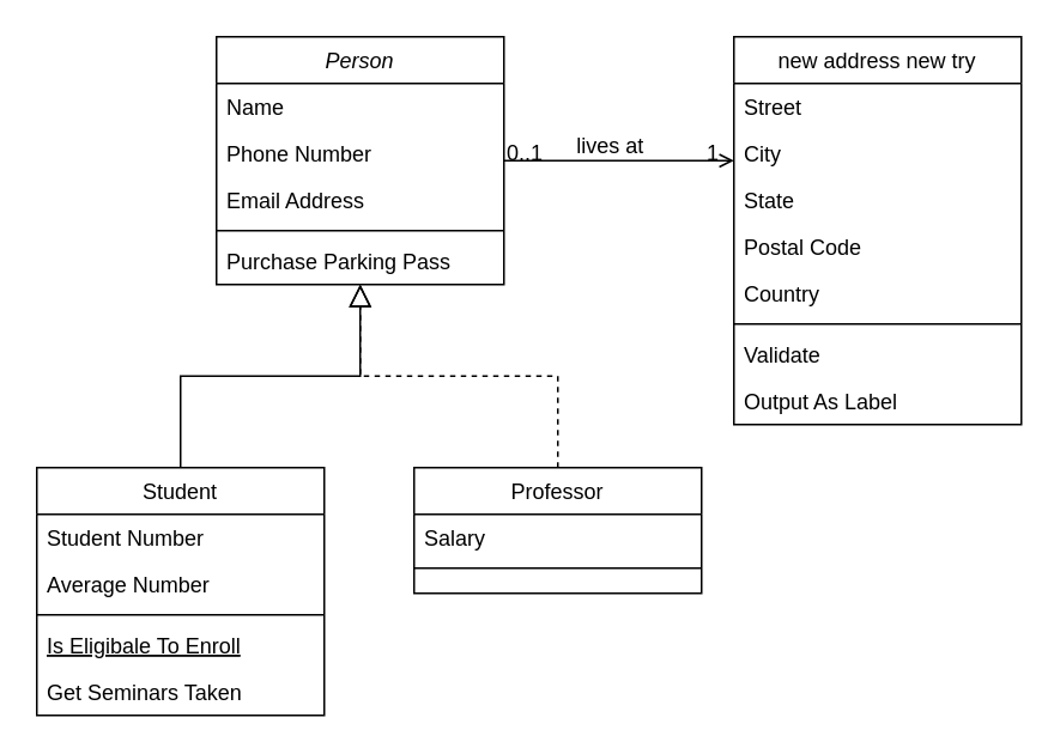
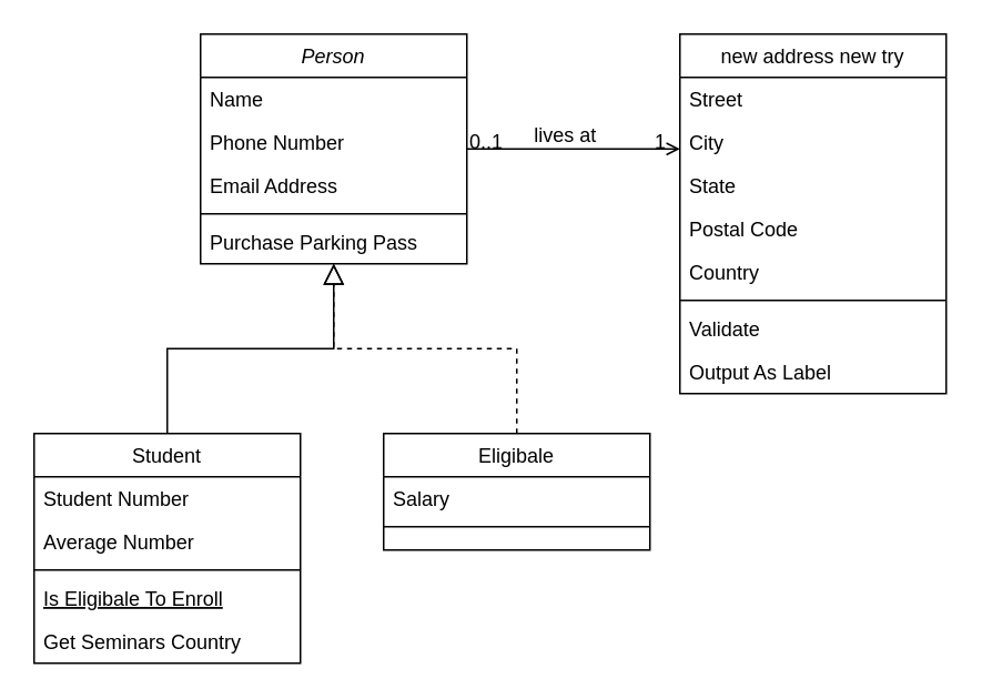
  <mxCell id="0" />
  <mxCell id="1" parent="0" />
  <mxCell id="2" value="Person" style="swimlane;fontStyle=2;align=center;verticalAlign=top;childLayout=stackLayout;horizontal=1;startSize=26;horizontalStack=0;resizeParent=1;resizeLast=0;collapsible=1;marginBottom=0;rounded=0;shadow=0;strokeWidth=1;" parent="1" vertex="1"><mxGeometry x="120" y="20" width="160" height="138" as="geometry"><mxRectangle x="230" y="140" width="160" height="26" as="alternateBounds" /></mxGeometry></mxCell>
  <mxCell id="3" value="Name" style="text;align=left;verticalAlign=top;spacingLeft=4;spacingRight=4;overflow=hidden;rotatable=0;points=[[0,0.5],[1,0.5]];portConstraint=eastwest;" parent="2" vertex="1"><mxGeometry y="26" width="160" height="26" as="geometry" /></mxCell>
  <mxCell id="4" value="Phone Number" style="text;align=left;verticalAlign=top;spacingLeft=4;spacingRight=4;overflow=hidden;rotatable=0;points=[[0,0.5],[1,0.5]];portConstraint=eastwest;rounded=0;shadow=0;html=0;" parent="2" vertex="1"><mxGeometry y="52" width="160" height="26" as="geometry" /></mxCell>
  <mxCell id="5" value="Email Address" style="text;align=left;verticalAlign=top;spacingLeft=4;spacingRight=4;overflow=hidden;rotatable=0;points=[[0,0.5],[1,0.5]];portConstraint=eastwest;rounded=0;shadow=0;html=0;" parent="2" vertex="1"><mxGeometry y="78" width="160" height="26" as="geometry" /></mxCell>
  <mxCell id="6" value="" style="line;html=1;strokeWidth=1;align=left;verticalAlign=middle;spacingTop=-1;spacingLeft=3;spacingRight=3;rotatable=0;labelPosition=right;points=[];portConstraint=eastwest;" parent="2" vertex="1"><mxGeometry y="104" width="160" height="8" as="geometry" /></mxCell>
  <mxCell id="7" value="Purchase Parking Pass" style="text;align=left;verticalAlign=top;spacingLeft=4;spacingRight=4;overflow=hidden;rotatable=0;points=[[0,0.5],[1,0.5]];portConstraint=eastwest;" parent="2" vertex="1"><mxGeometry y="112" width="160" height="26" as="geometry" /></mxCell>
  <mxCell id="8" value="Student" style="swimlane;fontStyle=0;align=center;verticalAlign=top;childLayout=stackLayout;horizontal=1;startSize=26;horizontalStack=0;resizeParent=1;resizeLast=0;collapsible=1;marginBottom=0;rounded=0;shadow=0;strokeWidth=1;" parent="1" vertex="1"><mxGeometry x="20" y="260" width="160" height="138" as="geometry"><mxRectangle x="130" y="380" width="160" height="26" as="alternateBounds" /></mxGeometry></mxCell>
  <mxCell id="9" value="Student Number" style="text;align=left;verticalAlign=top;spacingLeft=4;spacingRight=4;overflow=hidden;rotatable=0;points=[[0,0.5],[1,0.5]];portConstraint=eastwest;" parent="8" vertex="1"><mxGeometry y="26" width="160" height="26" as="geometry" /></mxCell>
  <mxCell id="10" value="Average Number" style="text;align=left;verticalAlign=top;spacingLeft=4;spacingRight=4;overflow=hidden;rotatable=0;points=[[0,0.5],[1,0.5]];portConstraint=eastwest;rounded=0;shadow=0;html=0;" parent="8" vertex="1"><mxGeometry y="52" width="160" height="26" as="geometry" /></mxCell>
  <mxCell id="11" value="" style="line;html=1;strokeWidth=1;align=left;verticalAlign=middle;spacingTop=-1;spacingLeft=3;spacingRight=3;rotatable=0;labelPosition=right;points=[];portConstraint=eastwest;" parent="8" vertex="1"><mxGeometry y="78" width="160" height="8" as="geometry" /></mxCell>
  <mxCell id="12" value="Is Eligibale To Enroll" style="text;align=left;verticalAlign=top;spacingLeft=4;spacingRight=4;overflow=hidden;rotatable=0;points=[[0,0.5],[1,0.5]];portConstraint=eastwest;fontStyle=4" parent="8" vertex="1"><mxGeometry y="86" width="160" height="26" as="geometry" /></mxCell>
- <mxCell id="13" value="Get Seminars Taken" style="text;align=left;verticalAlign=top;spacingLeft=4;spacingRight=4;overflow=hidden;rotatable=0;points=[[0,0.5],[1,0.5]];portConstraint=eastwest;" parent="8" vertex="1"><mxGeometry y="112" width="160" height="26" as="geometry" /></mxCell>
+ <mxCell id="13" value="Get Seminars Country" style="text;align=left;verticalAlign=top;spacingLeft=4;spacingRight=4;overflow=hidden;rotatable=0;points=[[0,0.5],[1,0.5]];portConstraint=eastwest;" parent="8" vertex="1"><mxGeometry y="112" width="160" height="26" as="geometry" /></mxCell>
  <mxCell id="14" value="" style="endArrow=block;endSize=10;endFill=0;shadow=0;strokeWidth=1;rounded=0;edgeStyle=elbowEdgeStyle;elbow=vertical;" parent="1" source="8" target="2" edge="1"><mxGeometry width="160" relative="1" as="geometry"><mxPoint x="100" y="103" as="sourcePoint" /><mxPoint x="100" y="103" as="targetPoint" /></mxGeometry></mxCell>
- <mxCell id="15" value="Professor" style="swimlane;fontStyle=0;align=center;verticalAlign=top;childLayout=stackLayout;horizontal=1;startSize=26;horizontalStack=0;resizeParent=1;resizeLast=0;collapsible=1;marginBottom=0;rounded=0;shadow=0;strokeWidth=1;" parent="1" vertex="1"><mxGeometry x="230" y="260" width="160" height="70" as="geometry"><mxRectangle x="340" y="380" width="170" height="26" as="alternateBounds" /></mxGeometry></mxCell>
+ <mxCell id="15" value="Eligibale" style="swimlane;fontStyle=0;align=center;verticalAlign=top;childLayout=stackLayout;horizontal=1;startSize=26;horizontalStack=0;resizeParent=1;resizeLast=0;collapsible=1;marginBottom=0;rounded=0;shadow=0;strokeWidth=1;" parent="1" vertex="1"><mxGeometry x="230" y="260" width="160" height="70" as="geometry"><mxRectangle x="340" y="380" width="170" height="26" as="alternateBounds" /></mxGeometry></mxCell>
  <mxCell id="16" value="Salary" style="text;align=left;verticalAlign=top;spacingLeft=4;spacingRight=4;overflow=hidden;rotatable=0;points=[[0,0.5],[1,0.5]];portConstraint=eastwest;" parent="15" vertex="1"><mxGeometry y="26" width="160" height="26" as="geometry" /></mxCell>
  <mxCell id="17" value="" style="line;html=1;strokeWidth=1;align=left;verticalAlign=middle;spacingTop=-1;spacingLeft=3;spacingRight=3;rotatable=0;labelPosition=right;points=[];portConstraint=eastwest;" parent="15" vertex="1"><mxGeometry y="52" width="160" height="8" as="geometry" /></mxCell>
  <mxCell id="18" value="" style="endArrow=block;endSize=10;endFill=0;shadow=0;strokeWidth=1;rounded=0;edgeStyle=elbowEdgeStyle;elbow=vertical;dashed=1;" parent="1" source="15" target="2" edge="1"><mxGeometry width="160" relative="1" as="geometry"><mxPoint x="110" y="273" as="sourcePoint" /><mxPoint x="210" y="171" as="targetPoint" /></mxGeometry></mxCell>
  <mxCell id="19" value="new address new try" style="swimlane;fontStyle=0;align=center;verticalAlign=top;childLayout=stackLayout;horizontal=1;startSize=26;horizontalStack=0;resizeParent=1;resizeLast=0;collapsible=1;marginBottom=0;rounded=0;shadow=0;strokeWidth=1;" parent="1" vertex="1"><mxGeometry x="408" y="20" width="160" height="216" as="geometry"><mxRectangle x="550" y="140" width="160" height="26" as="alternateBounds" /></mxGeometry></mxCell>
  <mxCell id="20" value="Street" style="text;align=left;verticalAlign=top;spacingLeft=4;spacingRight=4;overflow=hidden;rotatable=0;points=[[0,0.5],[1,0.5]];portConstraint=eastwest;" parent="19" vertex="1"><mxGeometry y="26" width="160" height="26" as="geometry" /></mxCell>
  <mxCell id="21" value="City" style="text;align=left;verticalAlign=top;spacingLeft=4;spacingRight=4;overflow=hidden;rotatable=0;points=[[0,0.5],[1,0.5]];portConstraint=eastwest;rounded=0;shadow=0;html=0;" parent="19" vertex="1"><mxGeometry y="52" width="160" height="26" as="geometry" /></mxCell>
  <mxCell id="22" value="State" style="text;align=left;verticalAlign=top;spacingLeft=4;spacingRight=4;overflow=hidden;rotatable=0;points=[[0,0.5],[1,0.5]];portConstraint=eastwest;rounded=0;shadow=0;html=0;" parent="19" vertex="1"><mxGeometry y="78" width="160" height="26" as="geometry" /></mxCell>
  <mxCell id="23" value="Postal Code" style="text;align=left;verticalAlign=top;spacingLeft=4;spacingRight=4;overflow=hidden;rotatable=0;points=[[0,0.5],[1,0.5]];portConstraint=eastwest;rounded=0;shadow=0;html=0;" parent="19" vertex="1"><mxGeometry y="104" width="160" height="26" as="geometry" /></mxCell>
  <mxCell id="24" value="Country" style="text;align=left;verticalAlign=top;spacingLeft=4;spacingRight=4;overflow=hidden;rotatable=0;points=[[0,0.5],[1,0.5]];portConstraint=eastwest;rounded=0;shadow=0;html=0;" parent="19" vertex="1"><mxGeometry y="130" width="160" height="26" as="geometry" /></mxCell>
  <mxCell id="25" value="" style="line;html=1;strokeWidth=1;align=left;verticalAlign=middle;spacingTop=-1;spacingLeft=3;spacingRight=3;rotatable=0;labelPosition=right;points=[];portConstraint=eastwest;" parent="19" vertex="1"><mxGeometry y="156" width="160" height="8" as="geometry" /></mxCell>
  <mxCell id="26" value="Validate" style="text;align=left;verticalAlign=top;spacingLeft=4;spacingRight=4;overflow=hidden;rotatable=0;points=[[0,0.5],[1,0.5]];portConstraint=eastwest;" parent="19" vertex="1"><mxGeometry y="164" width="160" height="26" as="geometry" /></mxCell>
  <mxCell id="27" value="Output As Label" style="text;align=left;verticalAlign=top;spacingLeft=4;spacingRight=4;overflow=hidden;rotatable=0;points=[[0,0.5],[1,0.5]];portConstraint=eastwest;" parent="19" vertex="1"><mxGeometry y="190" width="160" height="26" as="geometry" /></mxCell>
  <mxCell id="28" value="" style="endArrow=open;shadow=0;strokeWidth=1;rounded=0;endFill=1;edgeStyle=elbowEdgeStyle;elbow=vertical;" parent="1" source="2" target="19" edge="1"><mxGeometry x="0.5" y="41" relative="1" as="geometry"><mxPoint x="280" y="92" as="sourcePoint" /><mxPoint x="440" y="92" as="targetPoint" /><mxPoint x="-40" y="32" as="offset" /></mxGeometry></mxCell>
  <mxCell id="29" value="0..1" style="resizable=0;align=left;verticalAlign=bottom;labelBackgroundColor=none;fontSize=12;" parent="28" connectable="0" vertex="1"><mxGeometry x="-1" relative="1" as="geometry"><mxPoint y="4" as="offset" /></mxGeometry></mxCell>
  <mxCell id="30" value="1" style="resizable=0;align=right;verticalAlign=bottom;labelBackgroundColor=none;fontSize=12;" parent="28" connectable="0" vertex="1"><mxGeometry x="1" relative="1" as="geometry"><mxPoint x="-7" y="4" as="offset" /></mxGeometry></mxCell>
  <mxCell id="31" value="lives at" style="text;html=1;resizable=0;points=[];;align=center;verticalAlign=middle;labelBackgroundColor=none;rounded=0;shadow=0;strokeWidth=1;fontSize=12;" parent="28" vertex="1" connectable="0"><mxGeometry x="0.5" y="49" relative="1" as="geometry"><mxPoint x="-38" y="40" as="offset" /></mxGeometry></mxCell>
